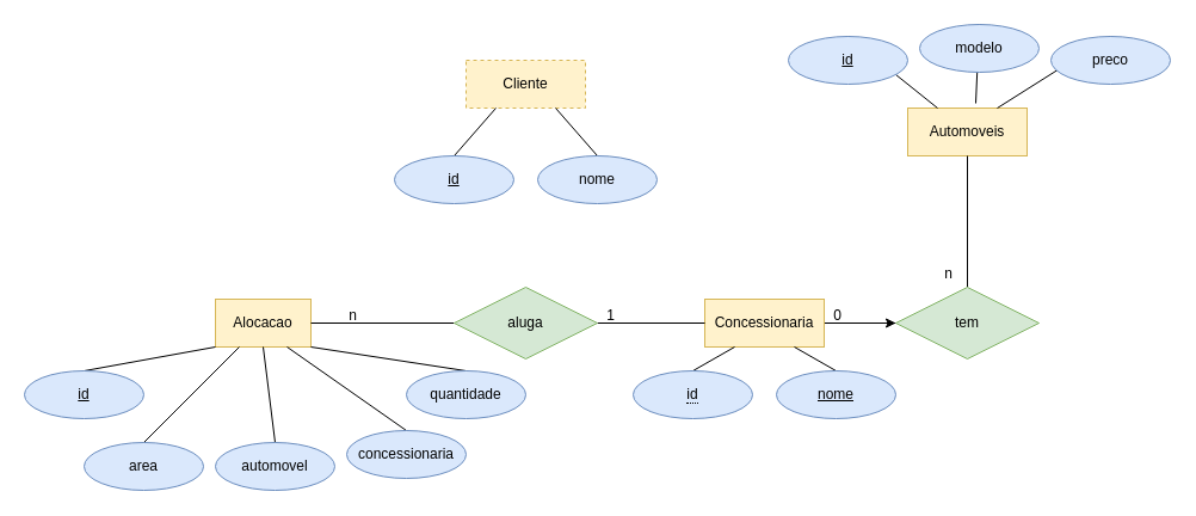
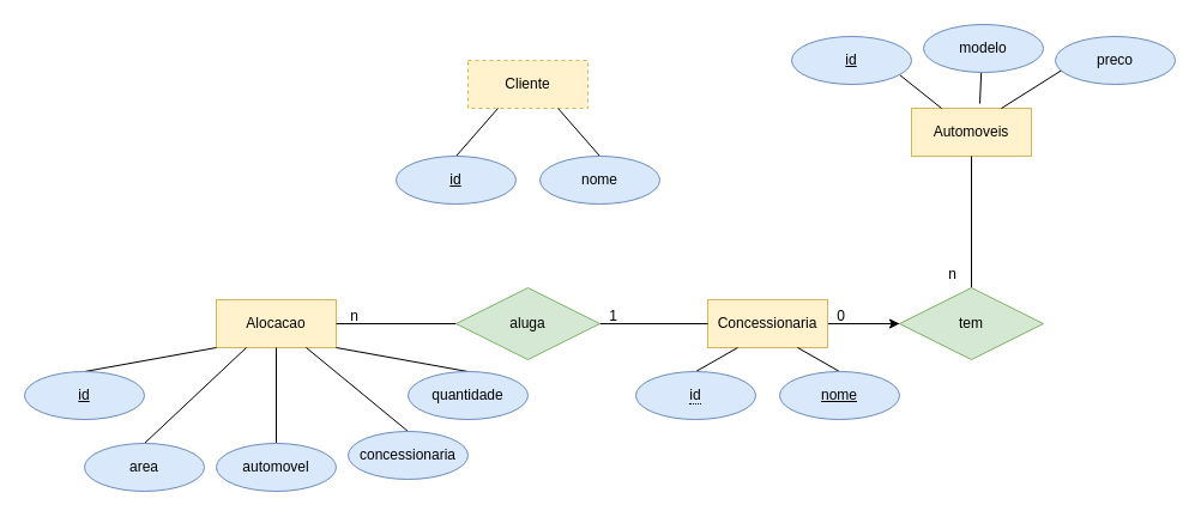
  <mxCell id="0" />
  <mxCell id="1" parent="0" />
  <mxCell id="2" value="Cliente" style="whiteSpace=wrap;html=1;align=center;labelBackgroundColor=none;fillColor=#fff2cc;strokeColor=#d6b656;dashed=1;" vertex="1" parent="1"><mxGeometry x="390" y="50" width="100" height="40" as="geometry" /></mxCell>
  <mxCell id="3" style="rounded=0;orthogonalLoop=1;jettySize=auto;html=1;exitX=0.5;exitY=0;exitDx=0;exitDy=0;entryX=0.25;entryY=1;entryDx=0;entryDy=0;endArrow=none;endFill=0;" edge="1" parent="1" source="4" target="2"><mxGeometry relative="1" as="geometry" /></mxCell>
  <mxCell id="4" value="id" style="ellipse;whiteSpace=wrap;html=1;align=center;fontStyle=4;labelBackgroundColor=none;fillColor=#dae8fc;strokeColor=#6c8ebf;" vertex="1" parent="1"><mxGeometry x="330" y="130" width="100" height="40" as="geometry" /></mxCell>
  <mxCell id="5" style="rounded=0;orthogonalLoop=1;jettySize=auto;html=1;exitX=0.5;exitY=0;exitDx=0;exitDy=0;entryX=0.75;entryY=1;entryDx=0;entryDy=0;endArrow=none;endFill=0;" edge="1" parent="1" source="6" target="2"><mxGeometry relative="1" as="geometry" /></mxCell>
  <mxCell id="6" value="nome" style="ellipse;whiteSpace=wrap;html=1;align=center;labelBackgroundColor=none;fillColor=#dae8fc;strokeColor=#6c8ebf;" vertex="1" parent="1"><mxGeometry x="450" y="130" width="100" height="40" as="geometry" /></mxCell>
  <mxCell id="7" value="Automoveis" style="whiteSpace=wrap;html=1;align=center;labelBackgroundColor=none;fillColor=#fff2cc;strokeColor=#d6b656;" vertex="1" parent="1"><mxGeometry x="760" y="90" width="100" height="40" as="geometry" /></mxCell>
  <mxCell id="8" style="rounded=0;orthogonalLoop=1;jettySize=auto;html=1;exitX=0.5;exitY=0;exitDx=0;exitDy=0;entryX=0.25;entryY=0;entryDx=0;entryDy=0;endArrow=none;endFill=0;" edge="1" parent="1" source="9" target="7"><mxGeometry relative="1" as="geometry" /></mxCell>
  <mxCell id="9" value="id" style="ellipse;whiteSpace=wrap;html=1;align=center;fontStyle=4;labelBackgroundColor=none;fillColor=#dae8fc;strokeColor=#6c8ebf;" vertex="1" parent="1"><mxGeometry x="660" y="30" width="100" height="40" as="geometry" /></mxCell>
  <mxCell id="10" style="rounded=0;orthogonalLoop=1;jettySize=auto;html=1;exitX=0.5;exitY=0;exitDx=0;exitDy=0;entryX=0.57;entryY=-0.1;entryDx=0;entryDy=0;endArrow=none;endFill=0;entryPerimeter=0;" edge="1" parent="1" source="11" target="7"><mxGeometry relative="1" as="geometry" /></mxCell>
  <mxCell id="11" value="modelo" style="ellipse;whiteSpace=wrap;html=1;align=center;labelBackgroundColor=none;fillColor=#dae8fc;strokeColor=#6c8ebf;" vertex="1" parent="1"><mxGeometry x="770" y="20" width="100" height="40" as="geometry" /></mxCell>
  <mxCell id="12" style="rounded=0;orthogonalLoop=1;jettySize=auto;html=1;exitX=0.5;exitY=0;exitDx=0;exitDy=0;entryX=0.75;entryY=0;entryDx=0;entryDy=0;endArrow=none;endFill=0;" edge="1" parent="1" source="13" target="7"><mxGeometry relative="1" as="geometry" /></mxCell>
  <mxCell id="13" value="preco" style="ellipse;whiteSpace=wrap;html=1;align=center;labelBackgroundColor=none;fillColor=#dae8fc;strokeColor=#6c8ebf;" vertex="1" parent="1"><mxGeometry x="880" y="30" width="100" height="40" as="geometry" /></mxCell>
  <mxCell id="14" style="rounded=0;orthogonalLoop=1;jettySize=auto;html=1;exitX=1;exitY=0.5;exitDx=0;exitDy=0;entryX=0;entryY=0.5;entryDx=0;entryDy=0;endArrow=none;endFill=0;" edge="1" parent="1" source="16" target="34"><mxGeometry relative="1" as="geometry" /></mxCell>
  <mxCell id="15" value="" style="edgeStyle=orthogonalEdgeStyle;rounded=0;orthogonalLoop=1;jettySize=auto;html=1;" edge="1" parent="1" source="16" target="34"><mxGeometry relative="1" as="geometry" /></mxCell>
  <mxCell id="16" value="Concessionaria" style="whiteSpace=wrap;html=1;align=center;labelBackgroundColor=none;fillColor=#fff2cc;strokeColor=#d6b656;" vertex="1" parent="1"><mxGeometry x="590" y="250" width="100" height="40" as="geometry" /></mxCell>
  <mxCell id="17" style="rounded=0;orthogonalLoop=1;jettySize=auto;html=1;exitX=0.5;exitY=0;exitDx=0;exitDy=0;entryX=0.25;entryY=1;entryDx=0;entryDy=0;endArrow=none;endFill=0;" edge="1" parent="1" source="18" target="16"><mxGeometry relative="1" as="geometry" /></mxCell>
  <mxCell id="18" value="&lt;span style=&quot;border-bottom: 1px dotted&quot;&gt;id&lt;/span&gt;" style="ellipse;whiteSpace=wrap;html=1;align=center;labelBackgroundColor=none;fillColor=#dae8fc;strokeColor=#6c8ebf;" vertex="1" parent="1"><mxGeometry x="530" y="310" width="100" height="40" as="geometry" /></mxCell>
  <mxCell id="19" style="rounded=0;orthogonalLoop=1;jettySize=auto;html=1;exitX=0.5;exitY=0;exitDx=0;exitDy=0;entryX=0.75;entryY=1;entryDx=0;entryDy=0;endArrow=none;endFill=0;" edge="1" parent="1" source="20" target="16"><mxGeometry relative="1" as="geometry" /></mxCell>
  <mxCell id="20" value="nome" style="ellipse;whiteSpace=wrap;html=1;align=center;fontStyle=4;labelBackgroundColor=none;fillColor=#dae8fc;strokeColor=#6c8ebf;" vertex="1" parent="1"><mxGeometry x="650" y="310" width="100" height="40" as="geometry" /></mxCell>
- <mxCell id="21" value="Alocacao" style="whiteSpace=wrap;html=1;align=center;fillColor=#fff2cc;strokeColor=#d6b656;" vertex="1" parent="1"><mxGeometry x="180" y="250" width="80" height="40" as="geometry" /></mxCell>
+ <mxCell id="21" value="Alocacao" style="whiteSpace=wrap;html=1;align=center;fillColor=#fff2cc;strokeColor=#d6b656;" vertex="1" parent="1"><mxGeometry x="180" y="250" width="100" height="40" as="geometry" /></mxCell>
  <mxCell id="22" style="rounded=0;orthogonalLoop=1;jettySize=auto;html=1;exitX=0.5;exitY=0;exitDx=0;exitDy=0;entryX=0.5;entryY=1;entryDx=0;entryDy=0;endArrow=none;endFill=0;" edge="1" parent="1" source="23" target="21"><mxGeometry relative="1" as="geometry" /></mxCell>
  <mxCell id="23" value="automovel" style="ellipse;whiteSpace=wrap;html=1;align=center;fillColor=#dae8fc;strokeColor=#6c8ebf;" vertex="1" parent="1"><mxGeometry x="180" y="370" width="100" height="40" as="geometry" /></mxCell>
  <mxCell id="24" style="edgeStyle=orthogonalEdgeStyle;rounded=0;orthogonalLoop=1;jettySize=auto;html=1;exitX=0.5;exitY=1;exitDx=0;exitDy=0;" edge="1" parent="1" source="23" target="23"><mxGeometry relative="1" as="geometry" /></mxCell>
  <mxCell id="25" style="rounded=0;orthogonalLoop=1;jettySize=auto;html=1;exitX=0.5;exitY=0;exitDx=0;exitDy=0;entryX=0.25;entryY=1;entryDx=0;entryDy=0;endArrow=none;endFill=0;" edge="1" parent="1" source="26" target="21"><mxGeometry relative="1" as="geometry" /></mxCell>
  <mxCell id="26" value="area" style="ellipse;whiteSpace=wrap;html=1;align=center;fillColor=#dae8fc;strokeColor=#6c8ebf;" vertex="1" parent="1"><mxGeometry x="70" y="370" width="100" height="40" as="geometry" /></mxCell>
  <mxCell id="27" style="rounded=0;orthogonalLoop=1;jettySize=auto;html=1;exitX=0.5;exitY=0;exitDx=0;exitDy=0;entryX=0.75;entryY=1;entryDx=0;entryDy=0;endArrow=none;endFill=0;" edge="1" parent="1" source="28" target="21"><mxGeometry relative="1" as="geometry" /></mxCell>
  <mxCell id="28" value="concessionaria" style="ellipse;whiteSpace=wrap;html=1;align=center;fillColor=#dae8fc;strokeColor=#6c8ebf;" vertex="1" parent="1"><mxGeometry x="290" y="360" width="100" height="40" as="geometry" /></mxCell>
  <mxCell id="29" style="rounded=0;orthogonalLoop=1;jettySize=auto;html=1;exitX=0.5;exitY=0;exitDx=0;exitDy=0;entryX=0;entryY=1;entryDx=0;entryDy=0;endArrow=none;endFill=0;" edge="1" parent="1" source="30" target="21"><mxGeometry relative="1" as="geometry" /></mxCell>
  <mxCell id="30" value="id" style="ellipse;whiteSpace=wrap;html=1;align=center;fontStyle=4;fillColor=#dae8fc;strokeColor=#6c8ebf;" vertex="1" parent="1"><mxGeometry x="20" y="310" width="100" height="40" as="geometry" /></mxCell>
  <mxCell id="31" style="rounded=0;orthogonalLoop=1;jettySize=auto;html=1;exitX=0.5;exitY=0;exitDx=0;exitDy=0;entryX=1;entryY=1;entryDx=0;entryDy=0;endArrow=none;endFill=0;" edge="1" parent="1" source="32" target="21"><mxGeometry relative="1" as="geometry" /></mxCell>
  <mxCell id="32" value="quantidade" style="ellipse;whiteSpace=wrap;html=1;align=center;fillColor=#dae8fc;strokeColor=#6c8ebf;" vertex="1" parent="1"><mxGeometry x="340" y="310" width="100" height="40" as="geometry" /></mxCell>
  <mxCell id="33" style="rounded=0;orthogonalLoop=1;jettySize=auto;html=1;exitX=0.5;exitY=0;exitDx=0;exitDy=0;entryX=0.5;entryY=1;entryDx=0;entryDy=0;endArrow=none;endFill=0;" edge="1" parent="1" source="34" target="7"><mxGeometry relative="1" as="geometry" /></mxCell>
  <mxCell id="34" value="tem" style="shape=rhombus;perimeter=rhombusPerimeter;whiteSpace=wrap;html=1;align=center;fillColor=#d5e8d4;strokeColor=#82b366;" vertex="1" parent="1"><mxGeometry x="750" y="240" width="120" height="60" as="geometry" /></mxCell>
  <mxCell id="35" style="edgeStyle=orthogonalEdgeStyle;rounded=0;orthogonalLoop=1;jettySize=auto;html=1;exitX=1;exitY=0.5;exitDx=0;exitDy=0;endArrow=none;endFill=0;" edge="1" parent="1" source="37" target="16"><mxGeometry relative="1" as="geometry" /></mxCell>
  <mxCell id="36" style="edgeStyle=orthogonalEdgeStyle;rounded=0;orthogonalLoop=1;jettySize=auto;html=1;exitX=0;exitY=0.5;exitDx=0;exitDy=0;endArrow=none;endFill=0;" edge="1" parent="1" source="37" target="21"><mxGeometry relative="1" as="geometry" /></mxCell>
  <mxCell id="37" value="aluga" style="shape=rhombus;perimeter=rhombusPerimeter;whiteSpace=wrap;html=1;align=center;fillColor=#d5e8d4;strokeColor=#82b366;" vertex="1" parent="1"><mxGeometry x="380" y="240" width="120" height="60" as="geometry" /></mxCell>
  <mxCell id="38" value="1" style="text;html=1;align=center;verticalAlign=middle;resizable=0;points=[];autosize=1;strokeColor=none;fillColor=none;" vertex="1" parent="1"><mxGeometry x="496" y="249" width="30" height="30" as="geometry" /></mxCell>
  <mxCell id="39" value="n" style="text;html=1;align=center;verticalAlign=middle;resizable=0;points=[];autosize=1;strokeColor=none;fillColor=none;" vertex="1" parent="1"><mxGeometry x="280" y="249" width="30" height="30" as="geometry" /></mxCell>
  <mxCell id="40" value="0" style="text;html=1;align=center;verticalAlign=middle;resizable=0;points=[];autosize=1;strokeColor=none;fillColor=none;" vertex="1" parent="1"><mxGeometry x="686" y="249" width="30" height="30" as="geometry" /></mxCell>
  <mxCell id="41" value="n" style="text;html=1;align=center;verticalAlign=middle;resizable=0;points=[];autosize=1;strokeColor=none;fillColor=none;" vertex="1" parent="1"><mxGeometry x="779" y="214" width="30" height="30" as="geometry" /></mxCell>
